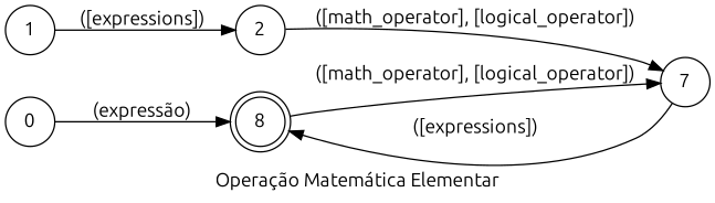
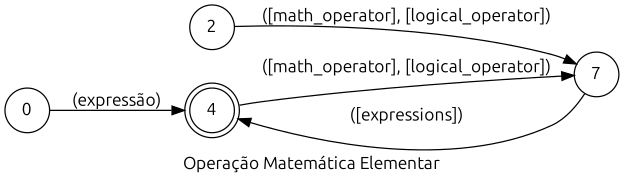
  digraph {
    desc="Escreve uma operação matemática elementar (*, -, +, /)"
    disableStopWords=true
    examples="\n      expressão [expressions] [math_operator] [expressions],\n      expressão [expressions] [logical_operator] [expressions]\n    "
    fontname=Ubuntu
    label="Operação Matemática Elementar"
    lang="pt-BR"
    langName="Português"
    priority=2
    rankdir=LR
    title="Escreve uma operação matemática elementar"
    node [fontname=Ubuntu shape=circle]
    edge [fontname=Ubuntu store=operation]
-   4 [shape=doublecircle label=8]
+   4 [shape=doublecircle]
    2
    n3 [label=7]
    0
-   1
    subgraph sub_1 {
      4
      2
    }
    4 -> n3 [label="([math_operator], [logical_operator])"]
    2 -> n3 [label="([math_operator], [logical_operator])"]
    n3 -> 4 [label="([expressions])" store=right]
    0 -> 4 [label="(expressão)" store=""]
-   1 -> 2 [label="([expressions])" store=left]
  }
